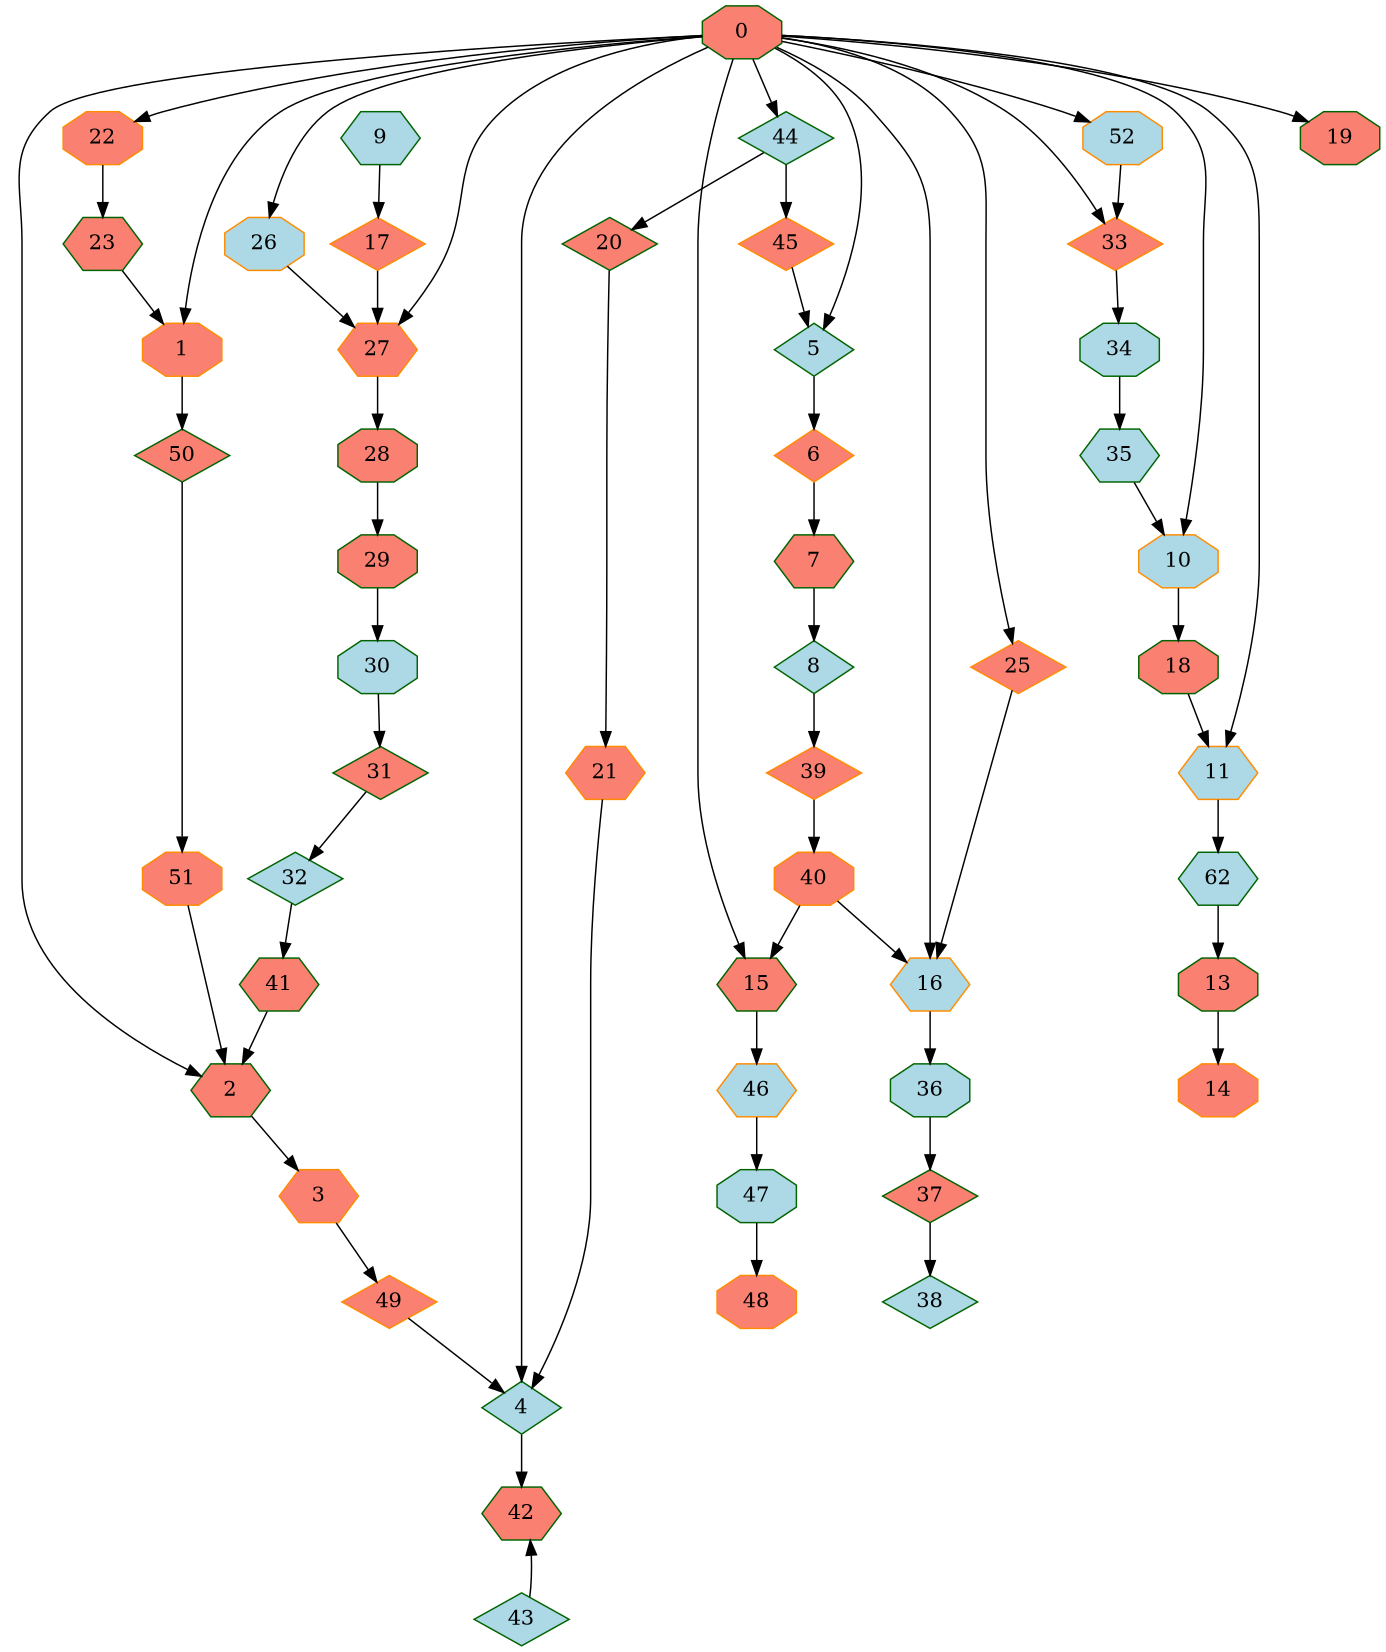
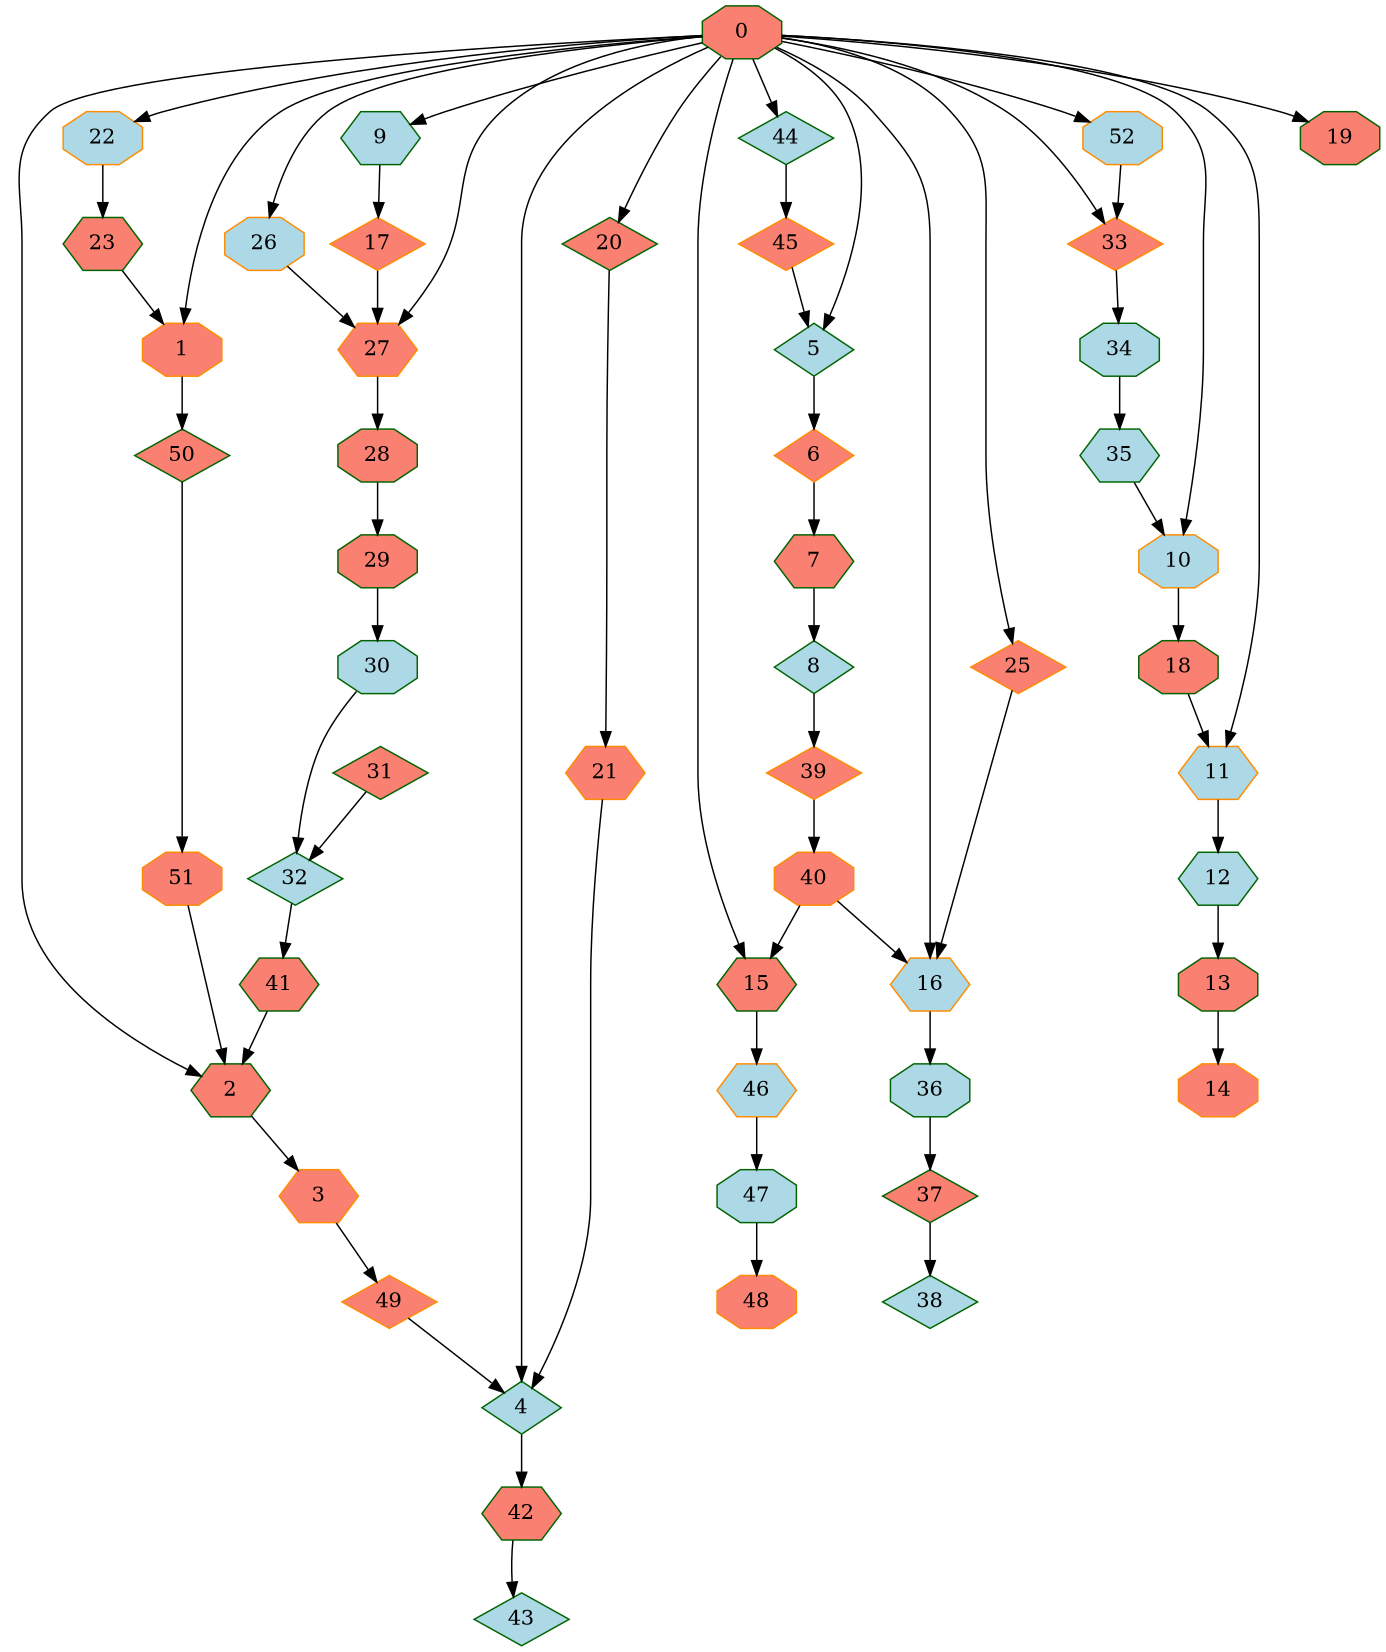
  digraph {
    node [color=darkgreen fillcolor=salmon shape=octagon style=filled]
    1 [color=darkorange]
    0
    2 [shape=hexagon]
    4 [fillcolor=lightblue shape=diamond]
    5 [fillcolor=lightblue shape=diamond]
    9 [fillcolor=lightblue shape=hexagon]
    10 [color=darkorange fillcolor=lightblue]
    11 [color=darkorange fillcolor=lightblue shape=hexagon]
    15 [shape=hexagon]
    16 [color=darkorange fillcolor=lightblue shape=hexagon]
    19
    20 [shape=diamond]
-   22 [color=darkorange]
+   22 [color=darkorange fillcolor=lightblue]
    25 [color=darkorange shape=diamond]
    26 [color=darkorange fillcolor=lightblue]
    27 [color=darkorange shape=hexagon]
    33 [color=darkorange shape=diamond]
    44 [fillcolor=lightblue shape=diamond]
    52 [color=darkorange fillcolor=lightblue]
    50 [shape=diamond]
    3 [color=darkorange shape=hexagon]
    42 [shape=hexagon]
    6 [color=darkorange shape=diamond]
    17 [color=darkorange shape=diamond]
    18
-   12 [fillcolor=lightblue shape=hexagon label=62]
+   12 [fillcolor=lightblue shape=hexagon]
    46 [color=darkorange fillcolor=lightblue shape=hexagon]
    36 [fillcolor=lightblue]
    21 [color=darkorange shape=hexagon]
    23 [shape=hexagon]
    28
    34 [fillcolor=lightblue]
    45 [color=darkorange shape=diamond]
    51 [color=darkorange]
    49 [color=darkorange shape=diamond]
    43 [fillcolor=lightblue shape=diamond]
    7 [shape=hexagon]
    8 [fillcolor=lightblue shape=diamond]
    39 [color=darkorange shape=diamond]
    40 [color=darkorange]
    13
    14 [color=darkorange]
    47 [fillcolor=lightblue]
    37 [shape=diamond]
    29
    30 [fillcolor=lightblue]
    31 [shape=diamond]
    32 [fillcolor=lightblue shape=diamond]
    41 [shape=hexagon]
    35 [fillcolor=lightblue shape=hexagon]
    38 [fillcolor=lightblue shape=diamond]
    48 [color=darkorange]
    1 -> 50
    0 -> 1
    0 -> 2
    0 -> 4
    0 -> 5
+   0 -> 9
    0 -> 10
    0 -> 11
    0 -> 15
    0 -> 16
    0 -> 19
-   44 -> 20
+   0 -> 20
    0 -> 22
    0 -> 25
    0 -> 26
    0 -> 27
    0 -> 33
    0 -> 44
    0 -> 52
    2 -> 3
    4 -> 42
    5 -> 6
    9 -> 17
    10 -> 18
    11 -> 12
    15 -> 46
    16 -> 36
    20 -> 21
    22 -> 23
    25 -> 16
    26 -> 27
    27 -> 28
    33 -> 34
    44 -> 45
    52 -> 33
    50 -> 51
    3 -> 49
-   43 -> 42
+   42 -> 43
    6 -> 7
    17 -> 27
    18 -> 11
    12 -> 13
    46 -> 47
    36 -> 37
    21 -> 4
    23 -> 1
    28 -> 29
    34 -> 35
    45 -> 5
    51 -> 2
    49 -> 4
    7 -> 8
    8 -> 39
    39 -> 40
    40 -> 15
    40 -> 16
    13 -> 14
    47 -> 48
    37 -> 38
    29 -> 30
-   30 -> 31
+   30 -> 32
    31 -> 32
    32 -> 41
    41 -> 2
    35 -> 10
  }
